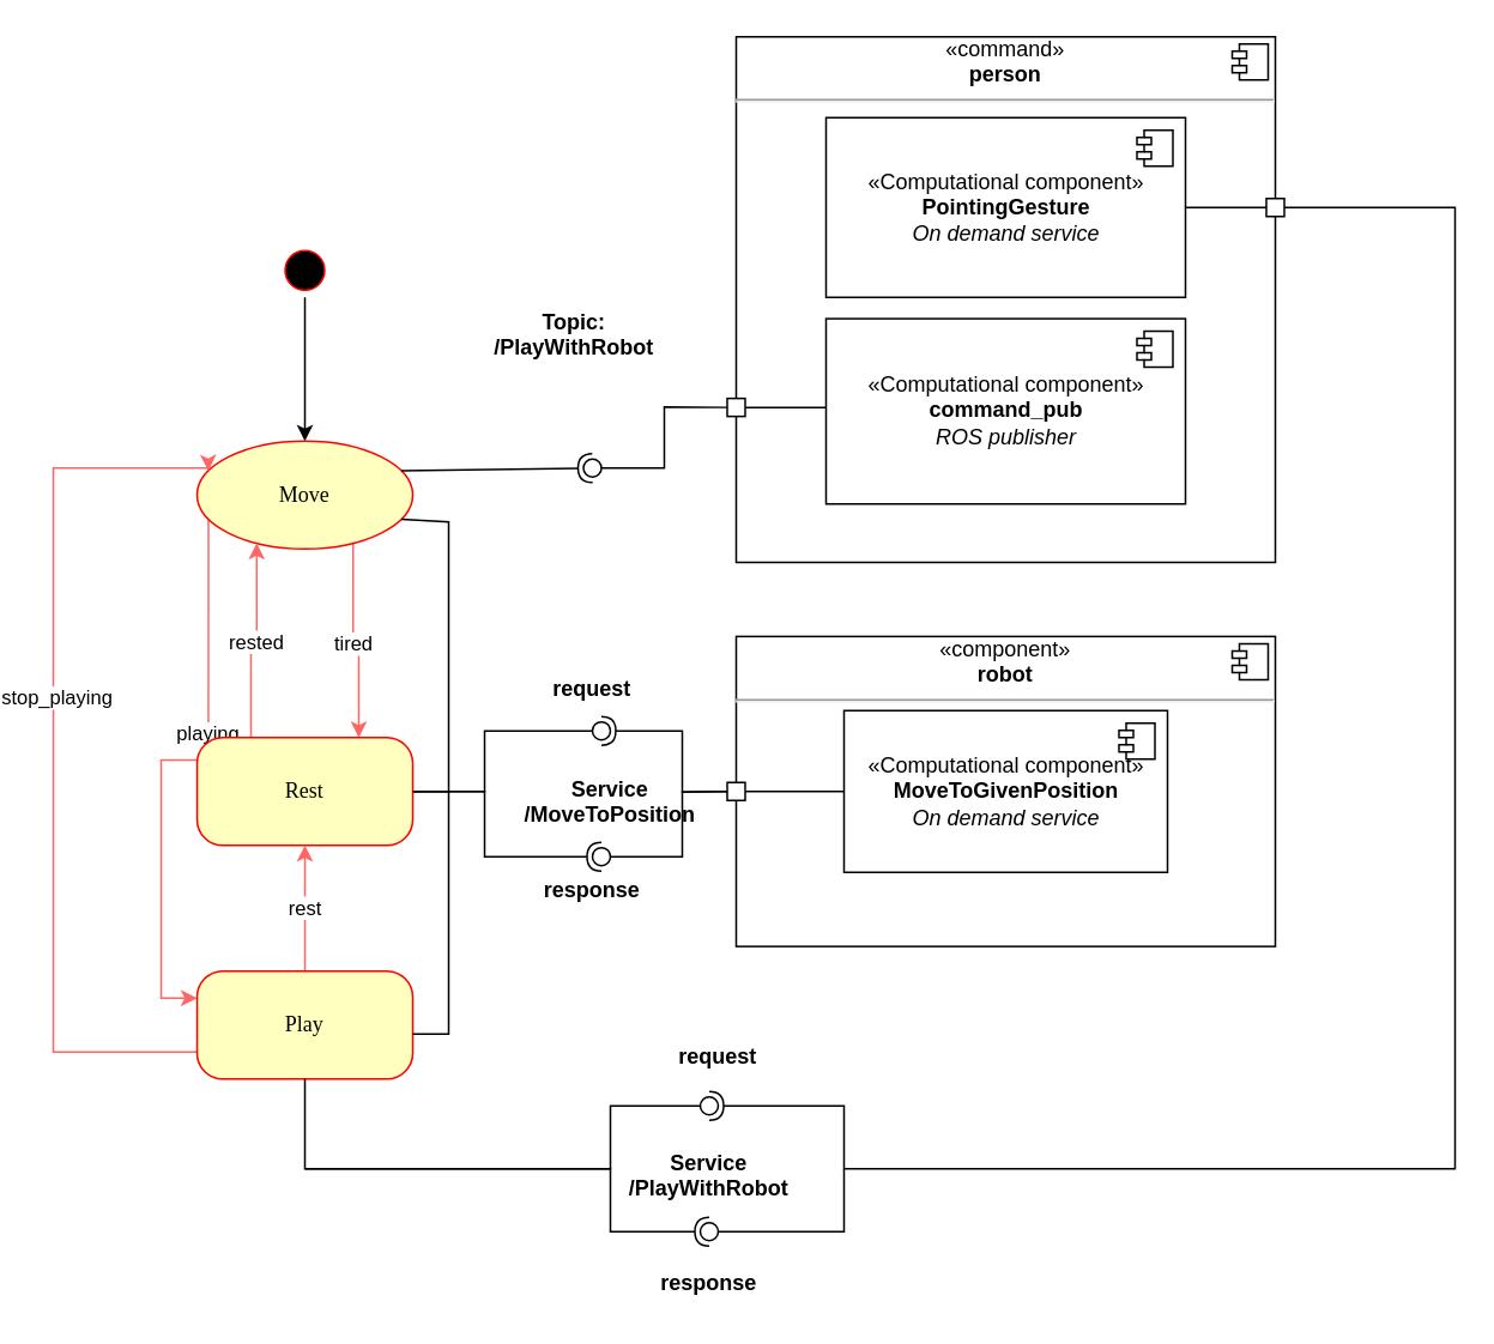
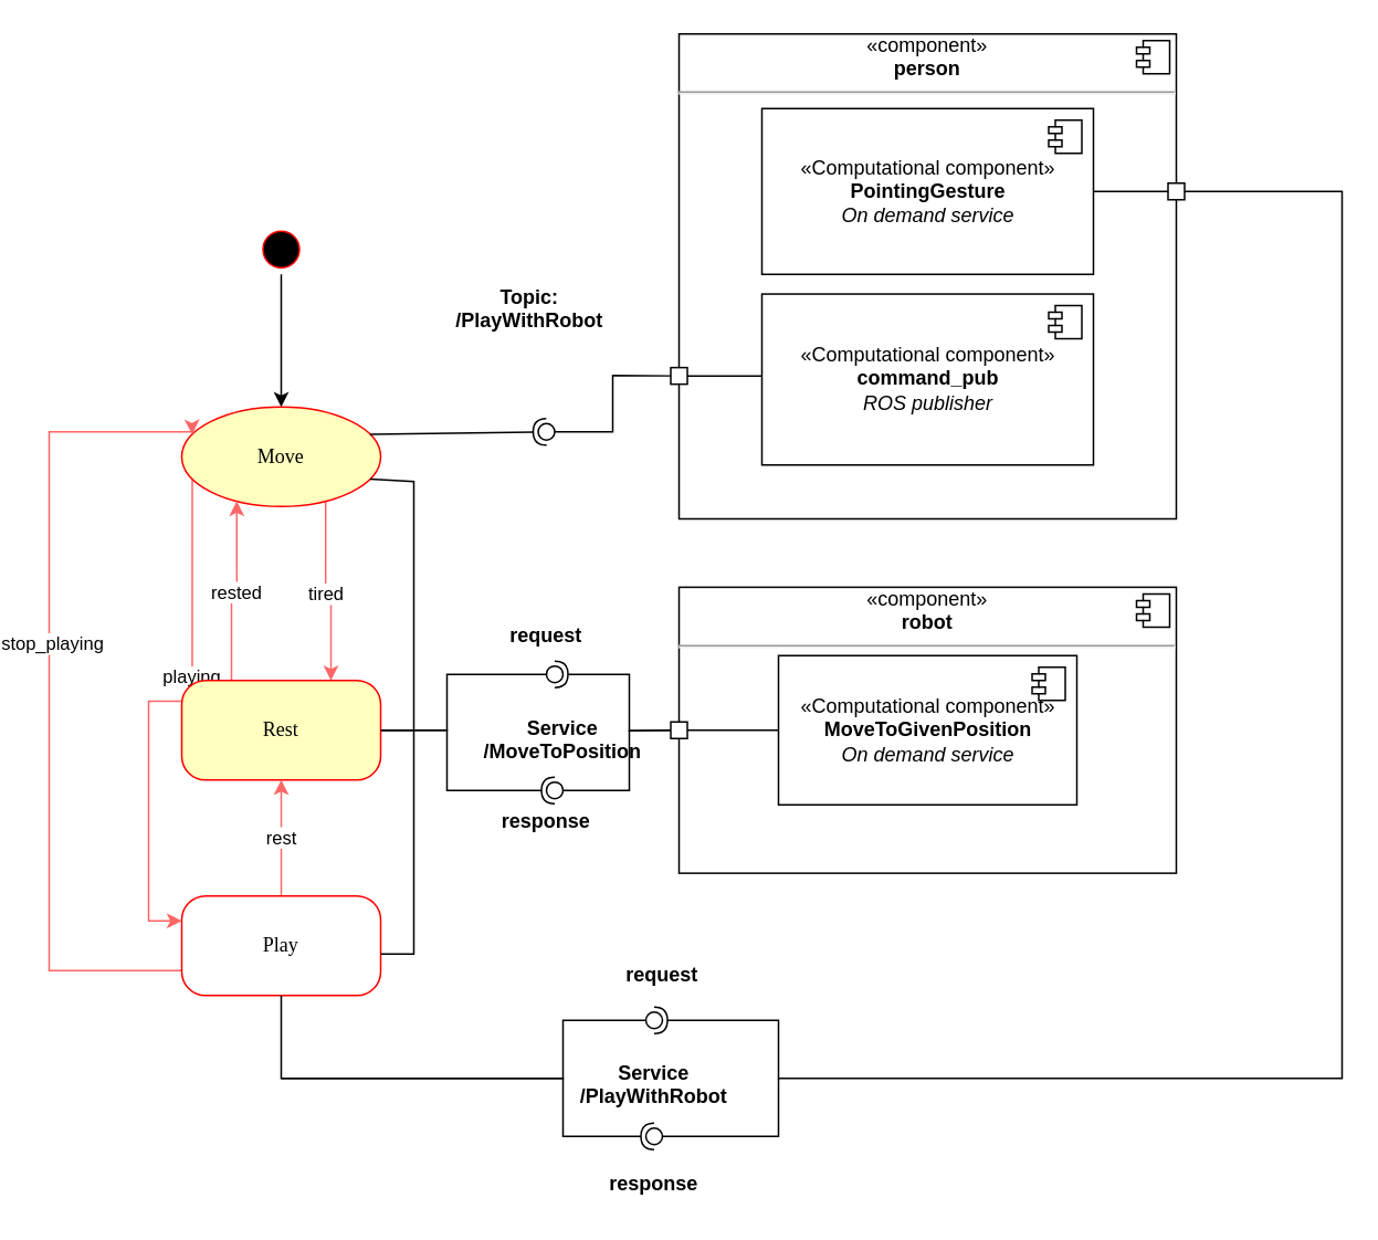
  <mxCell id="0" />
  <mxCell id="1" parent="0" />
  <mxCell id="2" style="edgeStyle=orthogonalEdgeStyle;rounded=0;orthogonalLoop=1;jettySize=auto;html=1;entryX=0.5;entryY=0;entryDx=0;entryDy=0;" edge="1" parent="1" source="3" target="7"><mxGeometry relative="1" as="geometry" /></mxCell>
  <mxCell id="3" value="" style="ellipse;html=1;shape=startState;fillColor=#000000;strokeColor=#ff0000;rounded=1;shadow=0;comic=0;labelBackgroundColor=none;fontFamily=Verdana;fontSize=12;fontColor=#000000;align=center;direction=south;" parent="1" vertex="1"><mxGeometry x="145" y="135" width="30" height="30" as="geometry" /></mxCell>
  <mxCell id="4" value="tired" style="edgeStyle=orthogonalEdgeStyle;rounded=0;orthogonalLoop=1;jettySize=auto;html=1;fontColor=#000000;strokeColor=#FF6666;exitX=0.75;exitY=1;exitDx=0;exitDy=0;entryX=0.75;entryY=0;entryDx=0;entryDy=0;" edge="1" parent="1" source="7" target="24"><mxGeometry relative="1" as="geometry"><mxPoint x="160" y="410" as="targetPoint" /></mxGeometry></mxCell>
  <mxCell id="5" style="edgeStyle=orthogonalEdgeStyle;rounded=0;orthogonalLoop=1;jettySize=auto;html=1;entryX=0;entryY=0.25;entryDx=0;entryDy=0;strokeColor=#FF6666;fontColor=#000000;exitX=0;exitY=0.75;exitDx=0;exitDy=0;" edge="1" parent="1" source="7" target="29"><mxGeometry relative="1" as="geometry" /></mxCell>
  <mxCell id="6" value="playing" style="edgeLabel;html=1;align=center;verticalAlign=middle;resizable=0;points=[];fontColor=#000000;" vertex="1" connectable="0" parent="5"><mxGeometry x="-0.24" y="-1" relative="1" as="geometry"><mxPoint as="offset" /></mxGeometry></mxCell>
  <mxCell id="7" value="Move" style="ellipse;whiteSpace=wrap;html=1;arcSize=24;fillColor=#ffffc0;strokeColor=#ff0000;shadow=0;comic=0;labelBackgroundColor=none;fontFamily=Verdana;fontSize=12;fontColor=#000000;align=center;" parent="1" vertex="1"><mxGeometry x="100" y="245" width="120" height="60" as="geometry" /></mxCell>
  <mxCell id="8" value="&lt;div style=&quot;text-align: center&quot;&gt;&lt;span&gt;«component»&lt;/span&gt;&lt;/div&gt;&lt;b&gt;&lt;div style=&quot;text-align: center&quot;&gt;robot&lt;/div&gt;&lt;/b&gt;&lt;hr&gt;&lt;p style=&quot;margin: 0px ; margin-left: 8px&quot;&gt;&lt;br&gt;&lt;/p&gt;" style="align=left;overflow=fill;html=1;dropTarget=0;" vertex="1" parent="1"><mxGeometry x="400" y="353.75" width="300" height="172.5" as="geometry" /></mxCell>
  <mxCell id="9" value="" style="shape=component;jettyWidth=8;jettyHeight=4;" vertex="1" parent="8"><mxGeometry x="1" width="20" height="20" relative="1" as="geometry"><mxPoint x="-24" y="4" as="offset" /></mxGeometry></mxCell>
  <mxCell id="10" value="«Computational component»&lt;br&gt;&lt;font style=&quot;font-size: 12px&quot;&gt;&lt;b&gt;MoveToGivenPosition&lt;/b&gt;&lt;br&gt;&lt;i&gt;On demand service&lt;/i&gt;&lt;br&gt;&lt;/font&gt;" style="html=1;dropTarget=0;" vertex="1" parent="1"><mxGeometry x="460" y="395" width="180" height="90" as="geometry" /></mxCell>
  <mxCell id="11" value="" style="shape=module;jettyWidth=8;jettyHeight=4;" vertex="1" parent="10"><mxGeometry x="1" width="20" height="20" relative="1" as="geometry"><mxPoint x="-27" y="7" as="offset" /></mxGeometry></mxCell>
  <mxCell id="12" value="" style="rounded=0;whiteSpace=wrap;html=1;" vertex="1" parent="1"><mxGeometry x="395" y="435" width="10" height="10" as="geometry" /></mxCell>
  <mxCell id="13" value="" style="rounded=0;orthogonalLoop=1;jettySize=auto;html=1;endArrow=none;endFill=0;exitX=0;exitY=0.5;exitDx=0;exitDy=0;" edge="1" target="15" parent="1" source="12"><mxGeometry relative="1" as="geometry"><mxPoint x="310" y="471.25" as="sourcePoint" /><Array as="points"><mxPoint x="370" y="440.25" /><mxPoint x="370" y="476.25" /></Array></mxGeometry></mxCell>
  <mxCell id="14" value="" style="rounded=0;orthogonalLoop=1;jettySize=auto;html=1;endArrow=halfCircle;endFill=0;entryX=0.5;entryY=0.5;entryDx=0;entryDy=0;endSize=6;strokeWidth=1;exitX=1;exitY=0.5;exitDx=0;exitDy=0;" edge="1" target="15" parent="1" source="24"><mxGeometry relative="1" as="geometry"><mxPoint x="220" y="441.25" as="sourcePoint" /><Array as="points"><mxPoint x="260" y="440" /><mxPoint x="260" y="476.25" /></Array></mxGeometry></mxCell>
  <mxCell id="15" value="" style="ellipse;whiteSpace=wrap;html=1;fontFamily=Helvetica;fontSize=12;fontColor=#000000;align=center;strokeColor=#000000;fillColor=#ffffff;points=[];aspect=fixed;resizable=0;" vertex="1" parent="1"><mxGeometry x="320" y="471.25" width="10" height="10" as="geometry" /></mxCell>
  <mxCell id="16" value="" style="line;strokeWidth=1;fillColor=none;align=left;verticalAlign=middle;spacingTop=-1;spacingLeft=3;spacingRight=3;rotatable=0;labelPosition=right;points=[];portConstraint=eastwest;" vertex="1" parent="1"><mxGeometry x="405" y="436" width="55" height="8" as="geometry" /></mxCell>
  <mxCell id="17" value="Service&#10;/MoveToPosition" style="text;align=center;fontStyle=1;verticalAlign=middle;spacingLeft=3;spacingRight=3;strokeColor=none;rotatable=0;points=[[0,0.5],[1,0.5]];portConstraint=eastwest;" vertex="1" parent="1"><mxGeometry x="290" y="432" width="80" height="26" as="geometry" /></mxCell>
  <mxCell id="18" value="response" style="text;align=center;fontStyle=1;verticalAlign=middle;spacingLeft=3;spacingRight=3;strokeColor=none;rotatable=0;points=[[0,0.5],[1,0.5]];portConstraint=eastwest;fontColor=#000000;" vertex="1" parent="1"><mxGeometry x="280" y="481.25" width="80" height="26" as="geometry" /></mxCell>
  <mxCell id="19" value="request" style="text;align=center;fontStyle=1;verticalAlign=middle;spacingLeft=3;spacingRight=3;strokeColor=none;rotatable=0;points=[[0,0.5],[1,0.5]];portConstraint=eastwest;fontColor=#000000;" vertex="1" parent="1"><mxGeometry x="280" y="369" width="80" height="26" as="geometry" /></mxCell>
  <mxCell id="20" value="" style="rounded=0;orthogonalLoop=1;jettySize=auto;html=1;endArrow=none;endFill=0;fontColor=#000000;exitX=1;exitY=0.5;exitDx=0;exitDy=0;" edge="1" target="22" parent="1" source="24"><mxGeometry relative="1" as="geometry"><mxPoint x="220" y="441.25" as="sourcePoint" /><Array as="points"><mxPoint x="260" y="440" /><mxPoint x="260" y="406.25" /></Array></mxGeometry></mxCell>
  <mxCell id="21" value="" style="rounded=0;orthogonalLoop=1;jettySize=auto;html=1;endArrow=halfCircle;endFill=0;entryX=0.5;entryY=0.5;entryDx=0;entryDy=0;endSize=6;strokeWidth=1;fontColor=#000000;exitX=0;exitY=0.5;exitDx=0;exitDy=0;" edge="1" target="22" parent="1" source="12"><mxGeometry relative="1" as="geometry"><mxPoint x="390" y="436.25" as="sourcePoint" /><Array as="points"><mxPoint x="370" y="440.25" /><mxPoint x="370" y="406.25" /></Array></mxGeometry></mxCell>
  <mxCell id="22" value="" style="ellipse;whiteSpace=wrap;html=1;fontFamily=Helvetica;fontSize=12;fontColor=#000000;align=center;strokeColor=#000000;fillColor=#ffffff;points=[];aspect=fixed;resizable=0;" vertex="1" parent="1"><mxGeometry x="320" y="401.25" width="10" height="10" as="geometry" /></mxCell>
  <mxCell id="23" value="rested" style="edgeStyle=orthogonalEdgeStyle;rounded=0;orthogonalLoop=1;jettySize=auto;html=1;entryX=0.25;entryY=1;entryDx=0;entryDy=0;strokeColor=#FF6666;fontColor=#000000;exitX=0.25;exitY=0;exitDx=0;exitDy=0;" edge="1" parent="1" source="24" target="7"><mxGeometry relative="1" as="geometry" /></mxCell>
  <mxCell id="24" value="Rest" style="rounded=1;whiteSpace=wrap;html=1;arcSize=24;fillColor=#ffffc0;strokeColor=#ff0000;shadow=0;comic=0;labelBackgroundColor=none;fontFamily=Verdana;fontSize=12;fontColor=#000000;align=center;" vertex="1" parent="1"><mxGeometry x="100" y="410" width="120" height="60" as="geometry" /></mxCell>
  <mxCell id="25" value="" style="rounded=0;orthogonalLoop=1;jettySize=auto;html=1;endArrow=none;endFill=0;fontColor=#000000;exitX=1;exitY=0.5;exitDx=0;exitDy=0;entryX=1;entryY=0.75;entryDx=0;entryDy=0;" edge="1" target="7" parent="1" source="24"><mxGeometry relative="1" as="geometry"><mxPoint x="290" y="385" as="sourcePoint" /><mxPoint x="260" y="270" as="targetPoint" /><Array as="points"><mxPoint x="240" y="440" /><mxPoint x="240" y="290" /></Array></mxGeometry></mxCell>
  <mxCell id="26" style="edgeStyle=orthogonalEdgeStyle;rounded=0;orthogonalLoop=1;jettySize=auto;html=1;entryX=0;entryY=0.25;entryDx=0;entryDy=0;strokeColor=#FF6666;fontColor=#000000;exitX=0;exitY=0.75;exitDx=0;exitDy=0;" edge="1" parent="1" source="29" target="7"><mxGeometry relative="1" as="geometry"><Array as="points"><mxPoint x="20" y="585" /><mxPoint x="20" y="260" /></Array></mxGeometry></mxCell>
  <mxCell id="27" value="stop_playing" style="edgeLabel;html=1;align=center;verticalAlign=middle;resizable=0;points=[];fontColor=#000000;" vertex="1" connectable="0" parent="26"><mxGeometry x="0.127" y="-1" relative="1" as="geometry"><mxPoint as="offset" /></mxGeometry></mxCell>
  <mxCell id="28" value="rest" style="edgeStyle=orthogonalEdgeStyle;rounded=0;orthogonalLoop=1;jettySize=auto;html=1;entryX=0.5;entryY=1;entryDx=0;entryDy=0;strokeColor=#FF6666;fontColor=#000000;" edge="1" parent="1" source="29" target="24"><mxGeometry relative="1" as="geometry" /></mxCell>
- <mxCell id="29" value="Play" style="rounded=1;whiteSpace=wrap;html=1;arcSize=24;fillColor=#ffffc0;strokeColor=#ff0000;shadow=0;comic=0;labelBackgroundColor=none;fontFamily=Verdana;fontSize=12;fontColor=#000000;align=center;" vertex="1" parent="1"><mxGeometry x="100" y="540" width="120" height="60" as="geometry" /></mxCell>
+ <mxCell id="29" value="Play" style="rounded=1;whiteSpace=wrap;html=1;arcSize=24;fillColor=#ffffff;strokeColor=#ff0000;shadow=0;comic=0;labelBackgroundColor=none;fontFamily=Verdana;fontSize=12;fontColor=#000000;align=center;" vertex="1" parent="1"><mxGeometry x="100" y="540" width="120" height="60" as="geometry" /></mxCell>
  <mxCell id="30" value="" style="rounded=0;orthogonalLoop=1;jettySize=auto;html=1;endArrow=none;endFill=0;fontColor=#000000;exitX=1;exitY=0.5;exitDx=0;exitDy=0;" edge="1" parent="1"><mxGeometry relative="1" as="geometry"><mxPoint x="220" y="575" as="sourcePoint" /><mxPoint x="240" y="440" as="targetPoint" /><Array as="points"><mxPoint x="240" y="575" /></Array></mxGeometry></mxCell>
  <mxCell id="31" value="" style="rounded=0;orthogonalLoop=1;jettySize=auto;html=1;endArrow=none;endFill=0;fontColor=#000000;exitX=0;exitY=0.5;exitDx=0;exitDy=0;" edge="1" target="33" parent="1" source="38"><mxGeometry relative="1" as="geometry"><mxPoint x="380" y="325" as="sourcePoint" /><Array as="points"><mxPoint x="360" y="226" /><mxPoint x="360" y="260" /></Array></mxGeometry></mxCell>
  <mxCell id="32" value="" style="rounded=0;orthogonalLoop=1;jettySize=auto;html=1;endArrow=halfCircle;endFill=0;entryX=0.5;entryY=0.5;entryDx=0;entryDy=0;endSize=6;strokeWidth=1;fontColor=#000000;exitX=1;exitY=0.25;exitDx=0;exitDy=0;" edge="1" target="33" parent="1" source="7"><mxGeometry relative="1" as="geometry"><mxPoint x="420" y="325" as="sourcePoint" /></mxGeometry></mxCell>
  <mxCell id="33" value="" style="ellipse;whiteSpace=wrap;html=1;fontFamily=Helvetica;fontSize=12;fontColor=#000000;align=center;strokeColor=#000000;fillColor=#ffffff;points=[];aspect=fixed;resizable=0;" vertex="1" parent="1"><mxGeometry x="315" y="255" width="10" height="10" as="geometry" /></mxCell>
- <mxCell id="34" value="&lt;div style=&quot;text-align: center&quot;&gt;&lt;span&gt;«command»&lt;/span&gt;&lt;/div&gt;&lt;b&gt;&lt;div style=&quot;text-align: center&quot;&gt;person&lt;/div&gt;&lt;/b&gt;&lt;hr&gt;&lt;p style=&quot;margin: 0px ; margin-left: 8px&quot;&gt;&lt;br&gt;&lt;/p&gt;" style="align=left;overflow=fill;html=1;dropTarget=0;" vertex="1" parent="1"><mxGeometry x="400" y="20" width="300" height="292.5" as="geometry" /></mxCell>
+ <mxCell id="34" value="&lt;div style=&quot;text-align: center&quot;&gt;&lt;span&gt;«component»&lt;/span&gt;&lt;/div&gt;&lt;b&gt;&lt;div style=&quot;text-align: center&quot;&gt;person&lt;/div&gt;&lt;/b&gt;&lt;hr&gt;&lt;p style=&quot;margin: 0px ; margin-left: 8px&quot;&gt;&lt;br&gt;&lt;/p&gt;" style="align=left;overflow=fill;html=1;dropTarget=0;" vertex="1" parent="1"><mxGeometry x="400" y="20" width="300" height="292.5" as="geometry" /></mxCell>
  <mxCell id="35" value="" style="shape=component;jettyWidth=8;jettyHeight=4;" vertex="1" parent="34"><mxGeometry x="1" width="20" height="20" relative="1" as="geometry"><mxPoint x="-24" y="4" as="offset" /></mxGeometry></mxCell>
  <mxCell id="36" value="«Computational component»&lt;br&gt;&lt;font&gt;&lt;span&gt;&lt;font style=&quot;font-size: 12px&quot;&gt;&lt;b&gt;command_pub&lt;/b&gt;&lt;/font&gt;&lt;br&gt;&lt;/span&gt;&lt;i&gt;ROS publisher&lt;/i&gt;&lt;br&gt;&lt;/font&gt;" style="html=1;dropTarget=0;" vertex="1" parent="1"><mxGeometry x="450" y="176.88" width="200" height="103.12" as="geometry" /></mxCell>
  <mxCell id="37" value="" style="shape=module;jettyWidth=8;jettyHeight=4;" vertex="1" parent="36"><mxGeometry x="1" width="20" height="20" relative="1" as="geometry"><mxPoint x="-27" y="7" as="offset" /></mxGeometry></mxCell>
  <mxCell id="38" value="" style="rounded=0;whiteSpace=wrap;html=1;" vertex="1" parent="1"><mxGeometry x="395" y="221.25" width="10" height="10" as="geometry" /></mxCell>
  <mxCell id="39" value="" style="line;strokeWidth=1;fillColor=none;align=left;verticalAlign=middle;spacingTop=-1;spacingLeft=3;spacingRight=3;rotatable=0;labelPosition=right;points=[];portConstraint=eastwest;" vertex="1" parent="1"><mxGeometry x="405" y="222.25" width="45" height="8" as="geometry" /></mxCell>
  <mxCell id="40" value="Topic:&#10;/PlayWithRobot" style="text;align=center;fontStyle=1;verticalAlign=middle;spacingLeft=3;spacingRight=3;strokeColor=none;rotatable=0;points=[[0,0.5],[1,0.5]];portConstraint=eastwest;fontColor=#000000;" vertex="1" parent="1"><mxGeometry x="270" y="172.25" width="80" height="26" as="geometry" /></mxCell>
  <mxCell id="41" value="«Computational component»&lt;br&gt;&lt;font style=&quot;font-size: 12px&quot;&gt;&lt;b&gt;PointingGesture&lt;/b&gt;&lt;br&gt;&lt;i&gt;On demand service&lt;/i&gt;&lt;br&gt;&lt;/font&gt;" style="html=1;dropTarget=0;" vertex="1" parent="1"><mxGeometry x="450" y="65" width="200" height="100" as="geometry" /></mxCell>
  <mxCell id="42" value="" style="shape=module;jettyWidth=8;jettyHeight=4;" vertex="1" parent="41"><mxGeometry x="1" width="20" height="20" relative="1" as="geometry"><mxPoint x="-27" y="7" as="offset" /></mxGeometry></mxCell>
  <mxCell id="43" value="" style="rounded=0;orthogonalLoop=1;jettySize=auto;html=1;endArrow=none;endFill=0;strokeColor=#000000;fontColor=#000000;" edge="1" target="45" parent="1"><mxGeometry relative="1" as="geometry"><mxPoint x="160" y="650" as="sourcePoint" /><Array as="points"><mxPoint x="330" y="650" /><mxPoint x="330" y="615" /></Array></mxGeometry></mxCell>
  <mxCell id="44" value="" style="rounded=0;orthogonalLoop=1;jettySize=auto;html=1;endArrow=halfCircle;endFill=0;entryX=0.5;entryY=0.5;entryDx=0;entryDy=0;endSize=6;strokeWidth=1;fontColor=#000000;exitX=1;exitY=0.5;exitDx=0;exitDy=0;" edge="1" target="45" parent="1" source="46"><mxGeometry relative="1" as="geometry"><mxPoint x="740" y="120" as="sourcePoint" /><Array as="points"><mxPoint x="800" y="115" /><mxPoint x="800" y="650" /><mxPoint x="460" y="650" /><mxPoint x="460" y="615" /></Array></mxGeometry></mxCell>
  <mxCell id="45" value="" style="ellipse;whiteSpace=wrap;html=1;fontFamily=Helvetica;fontSize=12;fontColor=#000000;align=center;strokeColor=#000000;fillColor=#ffffff;points=[];aspect=fixed;resizable=0;" vertex="1" parent="1"><mxGeometry x="380" y="610" width="10" height="10" as="geometry" /></mxCell>
  <mxCell id="46" value="" style="rounded=0;whiteSpace=wrap;html=1;" vertex="1" parent="1"><mxGeometry x="695" y="110" width="10" height="10" as="geometry" /></mxCell>
  <mxCell id="47" value="" style="rounded=0;orthogonalLoop=1;jettySize=auto;html=1;endArrow=none;endFill=0;strokeColor=#000000;fontColor=#000000;entryX=0;entryY=0.5;entryDx=0;entryDy=0;exitX=1;exitY=0.5;exitDx=0;exitDy=0;" edge="1" target="46" parent="1" source="41"><mxGeometry relative="1" as="geometry"><mxPoint x="740" y="75" as="sourcePoint" /><mxPoint x="755" y="75" as="targetPoint" /></mxGeometry></mxCell>
  <mxCell id="48" value="" style="rounded=0;orthogonalLoop=1;jettySize=auto;html=1;endArrow=none;endFill=0;strokeColor=#000000;fontColor=#000000;" edge="1" target="50" parent="1"><mxGeometry relative="1" as="geometry"><mxPoint x="460" y="650" as="sourcePoint" /><Array as="points"><mxPoint x="460" y="685" /></Array></mxGeometry></mxCell>
  <mxCell id="49" value="" style="rounded=0;orthogonalLoop=1;jettySize=auto;html=1;endArrow=halfCircle;endFill=0;entryX=0.5;entryY=0.5;entryDx=0;entryDy=0;endSize=6;strokeWidth=1;fontColor=#000000;exitX=0.5;exitY=1;exitDx=0;exitDy=0;" edge="1" target="50" parent="1" source="29"><mxGeometry relative="1" as="geometry"><mxPoint x="280" y="610" as="sourcePoint" /><Array as="points"><mxPoint x="160" y="650" /><mxPoint x="330" y="650" /><mxPoint x="330" y="685" /></Array></mxGeometry></mxCell>
  <mxCell id="50" value="" style="ellipse;whiteSpace=wrap;html=1;fontFamily=Helvetica;fontSize=12;fontColor=#000000;align=center;strokeColor=#000000;fillColor=#ffffff;points=[];aspect=fixed;resizable=0;" vertex="1" parent="1"><mxGeometry x="380" y="680" width="10" height="10" as="geometry" /></mxCell>
  <mxCell id="51" value="Service&#10;/PlayWithRobot" style="text;align=center;fontStyle=1;verticalAlign=middle;spacingLeft=3;spacingRight=3;strokeColor=none;rotatable=0;points=[[0,0.5],[1,0.5]];portConstraint=eastwest;" vertex="1" parent="1"><mxGeometry x="345" y="640" width="80" height="26" as="geometry" /></mxCell>
  <mxCell id="52" value="request" style="text;align=center;fontStyle=1;verticalAlign=middle;spacingLeft=3;spacingRight=3;strokeColor=none;rotatable=0;points=[[0,0.5],[1,0.5]];portConstraint=eastwest;fontColor=#000000;" vertex="1" parent="1"><mxGeometry x="350" y="574" width="80" height="26" as="geometry" /></mxCell>
  <mxCell id="53" value="response" style="text;align=center;fontStyle=1;verticalAlign=middle;spacingLeft=3;spacingRight=3;strokeColor=none;rotatable=0;points=[[0,0.5],[1,0.5]];portConstraint=eastwest;fontColor=#000000;" vertex="1" parent="1"><mxGeometry x="345" y="700" width="80" height="26" as="geometry" /></mxCell>
